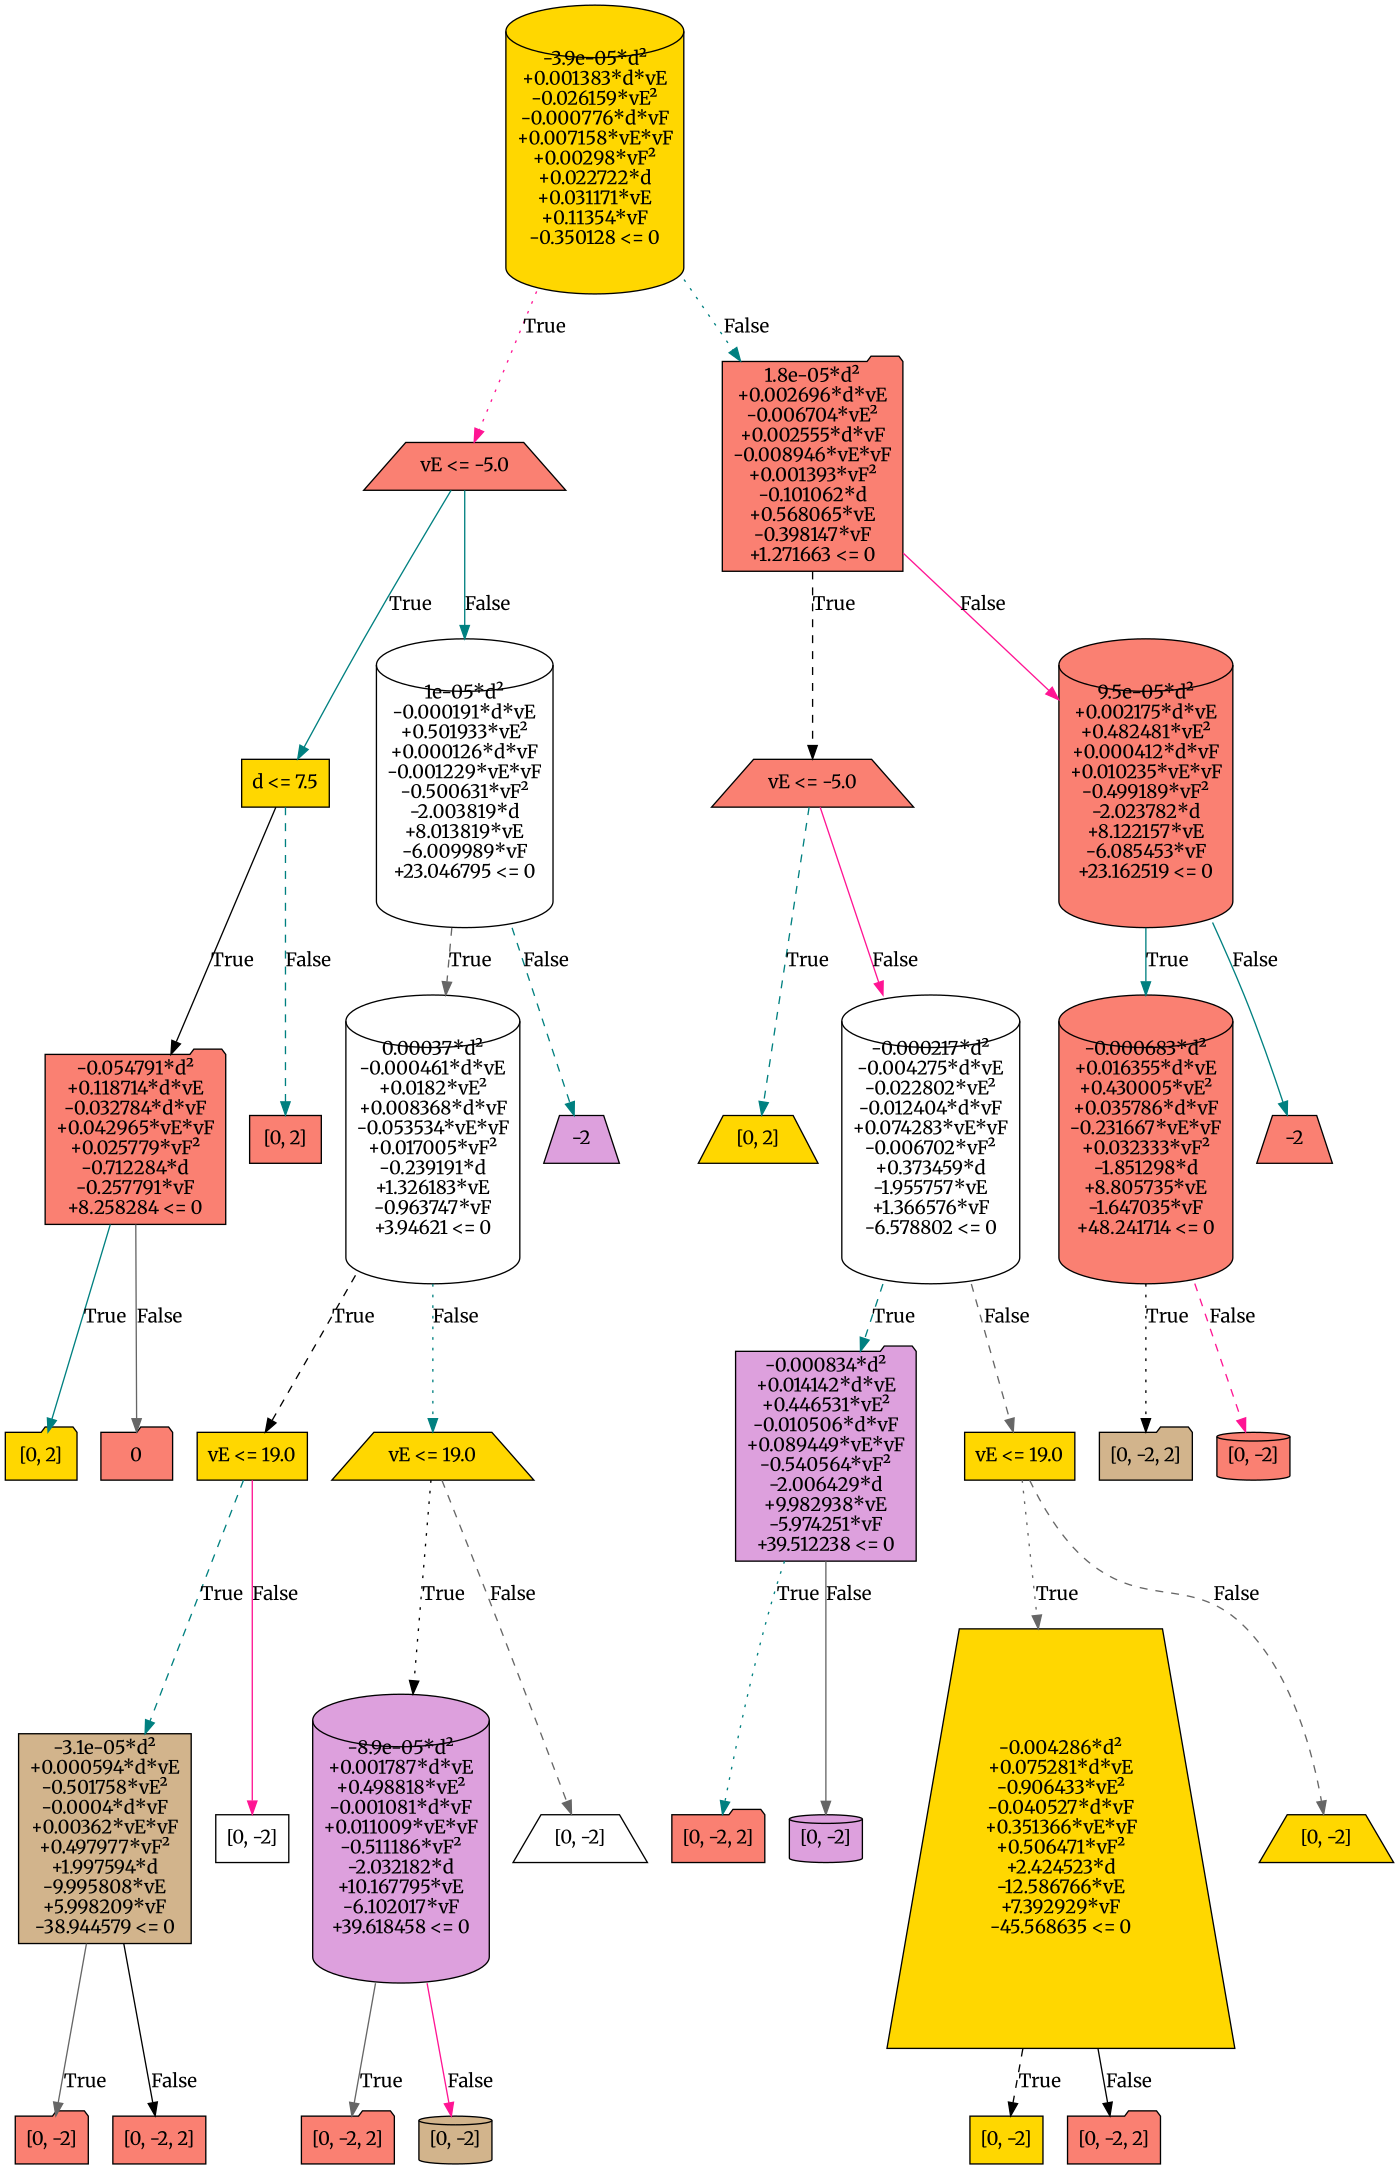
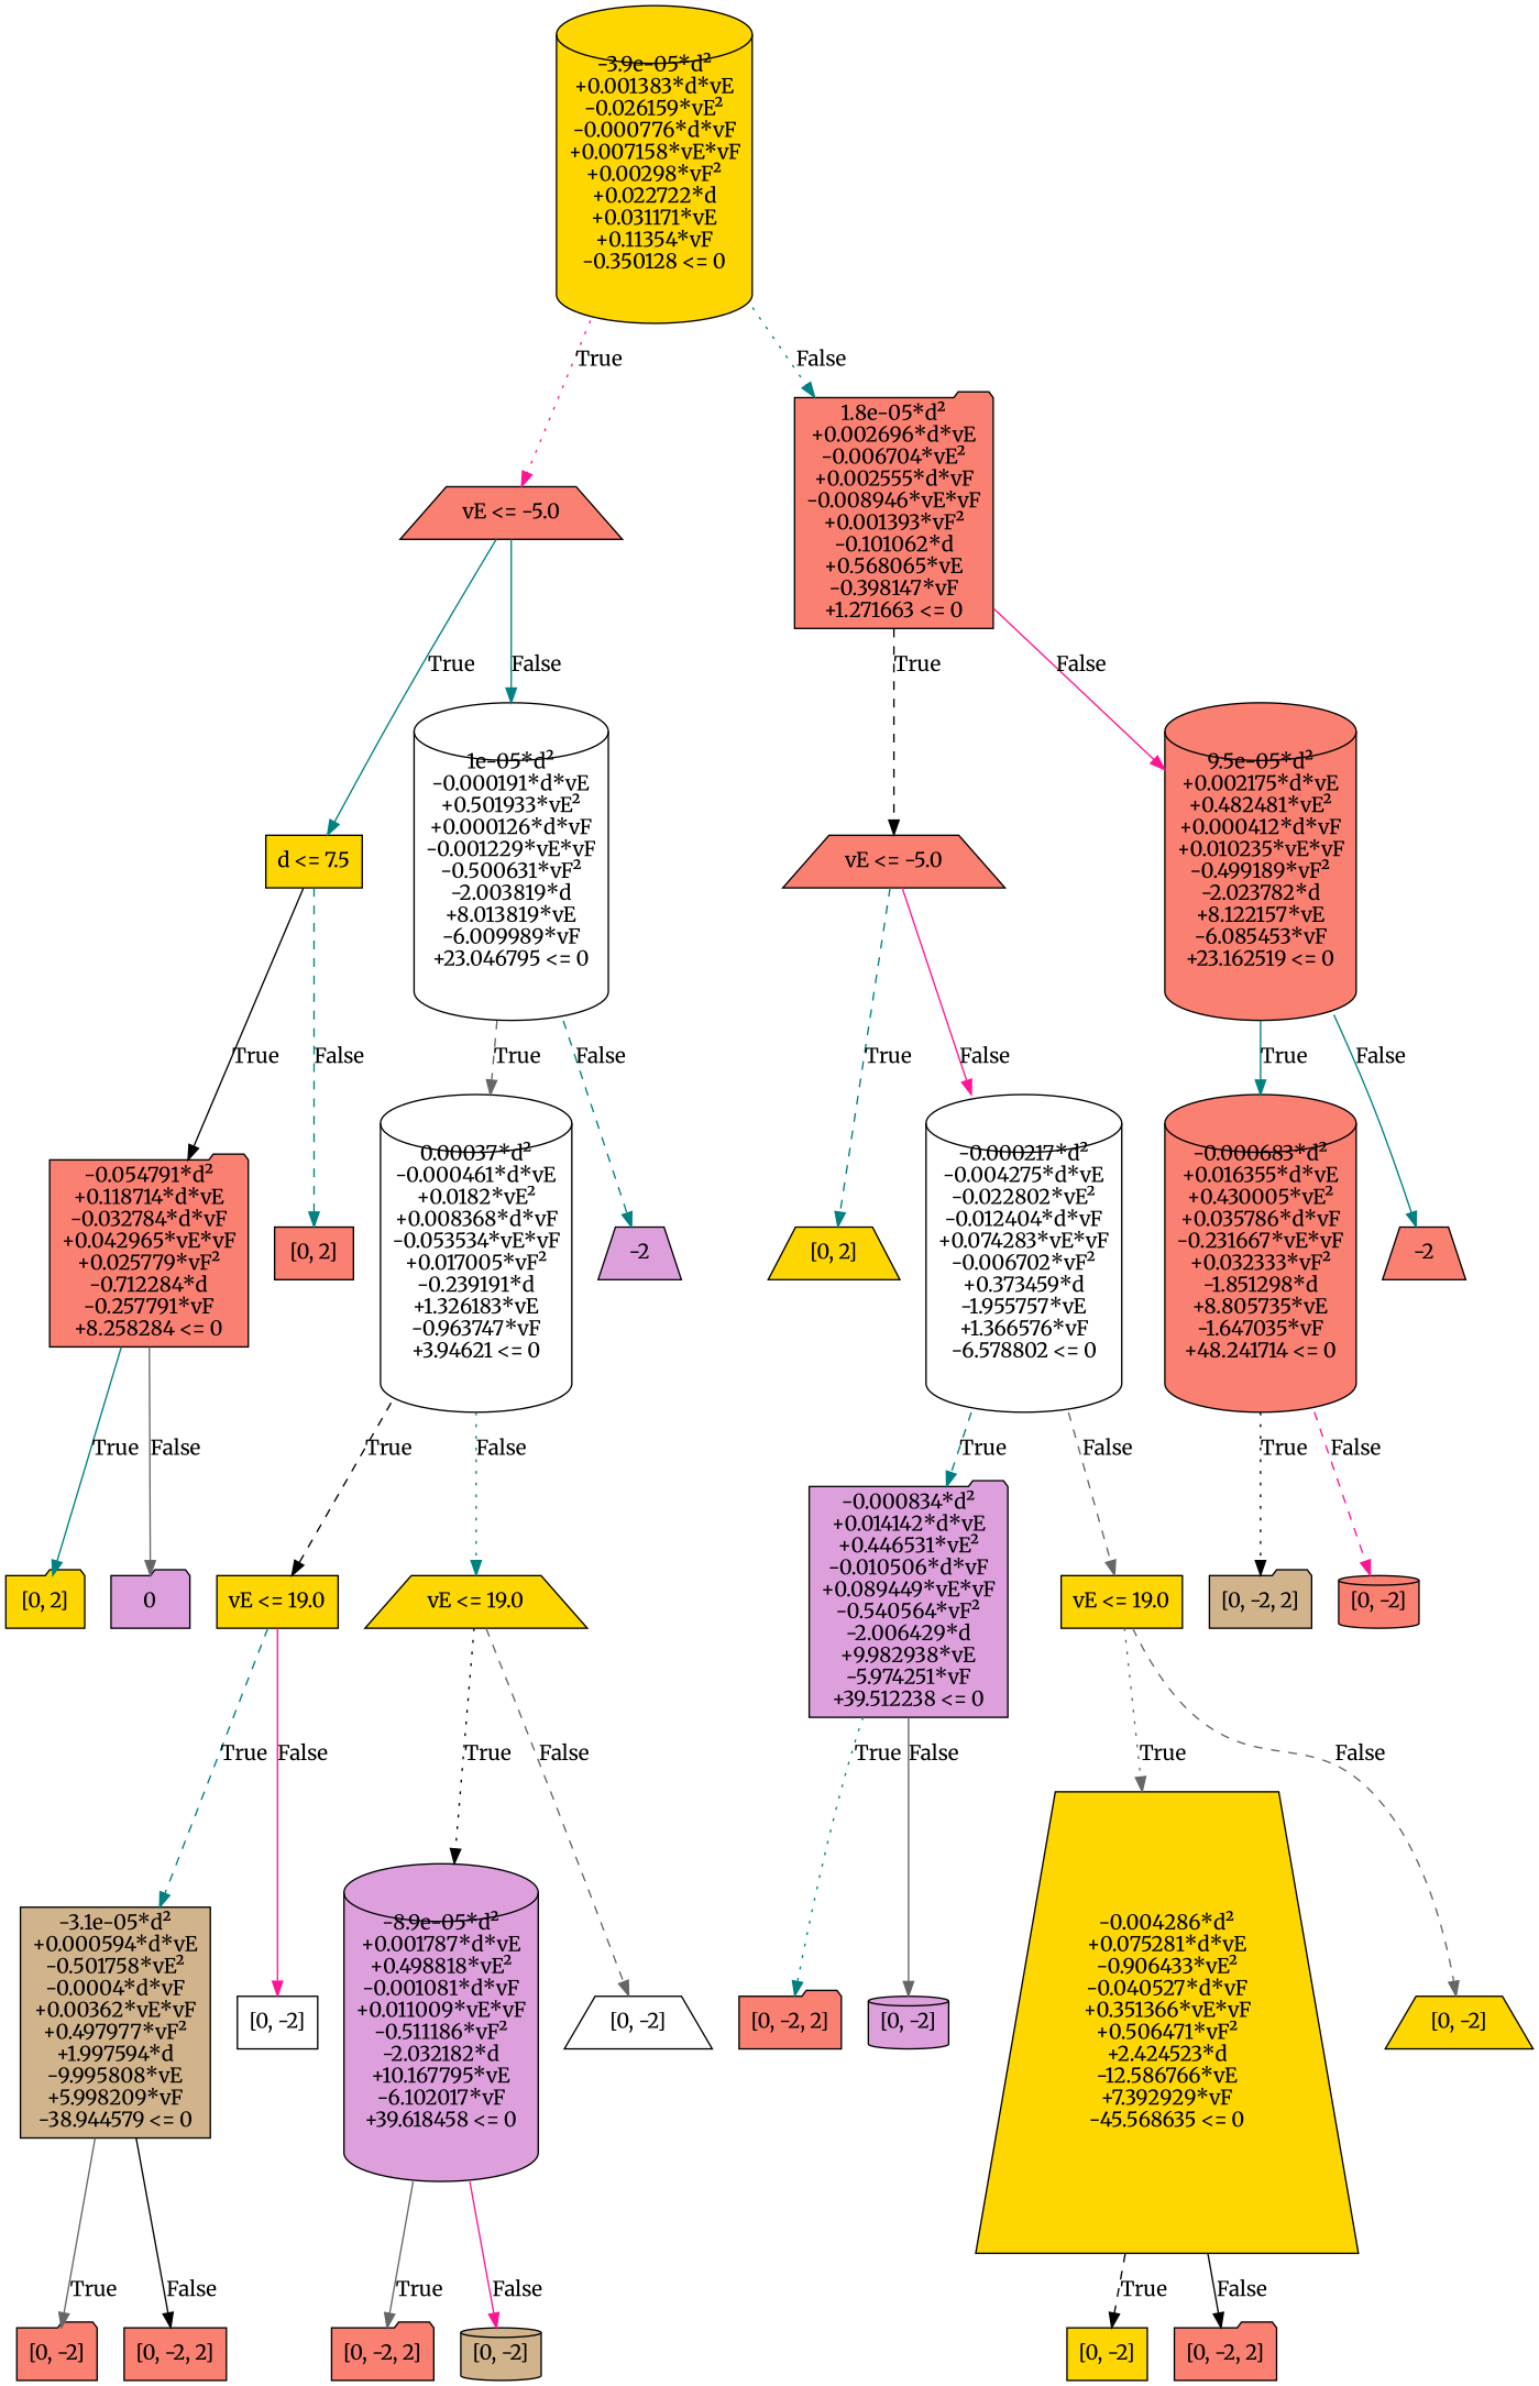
  digraph {
    fontname=Merriweather
    node [style=filled fillcolor=salmon shape=cylinder fontname=Merriweather]
    edge [color=teal style=solid fontname=Merriweather]
    n1 [label="-3.9e-05*d²\n+0.001383*d*vE\n-0.026159*vE²\n-0.000776*d*vF\n+0.007158*vE*vF\n+0.00298*vF²\n+0.022722*d\n+0.031171*vE\n+0.11354*vF\n-0.350128 <= 0" fillcolor=gold]
    n2 [label="vE <= -5.0" shape=trapezium]
    n3 [label="1.8e-05*d²\n+0.002696*d*vE\n-0.006704*vE²\n+0.002555*d*vF\n-0.008946*vE*vF\n+0.001393*vF²\n-0.101062*d\n+0.568065*vE\n-0.398147*vF\n+1.271663 <= 0" shape=folder]
    n4 [label="d <= 7.5" fillcolor=gold shape=box]
    n5 [label="1e-05*d²\n-0.000191*d*vE\n+0.501933*vE²\n+0.000126*d*vF\n-0.001229*vE*vF\n-0.500631*vF²\n-2.003819*d\n+8.013819*vE\n-6.009989*vF\n+23.046795 <= 0" fillcolor=white]
    n6 [label="-0.054791*d²\n+0.118714*d*vE\n-0.032784*d*vF\n+0.042965*vE*vF\n+0.025779*vF²\n-0.712284*d\n-0.257791*vF\n+8.258284 <= 0" shape=folder]
    n7 [label="[0, 2]" shape=box]
    n8 [label="[0, 2]" fillcolor=gold shape=folder]
-   n9 [label=0 shape=folder]
+   n9 [label=0 fillcolor=plum shape=folder]
    n10 [label="0.00037*d²\n-0.000461*d*vE\n+0.0182*vE²\n+0.008368*d*vF\n-0.053534*vE*vF\n+0.017005*vF²\n-0.239191*d\n+1.326183*vE\n-0.963747*vF\n+3.94621 <= 0" fillcolor=white]
    n11 [label=-2 fillcolor=plum shape=trapezium]
    n12 [label="vE <= 19.0" fillcolor=gold shape=box]
    n13 [label="vE <= 19.0" fillcolor=gold shape=trapezium]
    n14 [label="-3.1e-05*d²\n+0.000594*d*vE\n-0.501758*vE²\n-0.0004*d*vF\n+0.00362*vE*vF\n+0.497977*vF²\n+1.997594*d\n-9.995808*vE\n+5.998209*vF\n-38.944579 <= 0" fillcolor=tan shape=box]
    n15 [label="[0, -2]" fillcolor=white shape=box]
    n16 [label="[0, -2]" shape=folder]
    n17 [label="[0, -2, 2]" shape=box]
    n18 [label="-8.9e-05*d²\n+0.001787*d*vE\n+0.498818*vE²\n-0.001081*d*vF\n+0.011009*vE*vF\n-0.511186*vF²\n-2.032182*d\n+10.167795*vE\n-6.102017*vF\n+39.618458 <= 0" fillcolor=plum]
    n19 [label="[0, -2]" fillcolor=white shape=trapezium]
    n20 [label="[0, -2, 2]" shape=folder]
    n21 [label="[0, -2]" fillcolor=tan]
    n22 [label="vE <= -5.0" shape=trapezium]
    n23 [label="9.5e-05*d²\n+0.002175*d*vE\n+0.482481*vE²\n+0.000412*d*vF\n+0.010235*vE*vF\n-0.499189*vF²\n-2.023782*d\n+8.122157*vE\n-6.085453*vF\n+23.162519 <= 0"]
    n24 [label="[0, 2]" fillcolor=gold shape=trapezium]
    n25 [label="-0.000217*d²\n-0.004275*d*vE\n-0.022802*vE²\n-0.012404*d*vF\n+0.074283*vE*vF\n-0.006702*vF²\n+0.373459*d\n-1.955757*vE\n+1.366576*vF\n-6.578802 <= 0" fillcolor=white]
    n26 [label="-0.000834*d²\n+0.014142*d*vE\n+0.446531*vE²\n-0.010506*d*vF\n+0.089449*vE*vF\n-0.540564*vF²\n-2.006429*d\n+9.982938*vE\n-5.974251*vF\n+39.512238 <= 0" fillcolor=plum shape=folder]
    n27 [label="vE <= 19.0" fillcolor=gold shape=box]
    n28 [label="[0, -2, 2]" shape=folder]
    n29 [label="[0, -2]" fillcolor=plum]
    n30 [label="-0.004286*d²\n+0.075281*d*vE\n-0.906433*vE²\n-0.040527*d*vF\n+0.351366*vE*vF\n+0.506471*vF²\n+2.424523*d\n-12.586766*vE\n+7.392929*vF\n-45.568635 <= 0" fillcolor=gold shape=trapezium]
    n31 [label="[0, -2]" fillcolor=gold shape=trapezium]
    n32 [label="[0, -2]" fillcolor=gold shape=box]
    n33 [label="[0, -2, 2]" shape=folder]
    n34 [label="-0.000683*d²\n+0.016355*d*vE\n+0.430005*vE²\n+0.035786*d*vF\n-0.231667*vE*vF\n+0.032333*vF²\n-1.851298*d\n+8.805735*vE\n-1.647035*vF\n+48.241714 <= 0"]
    n35 [label=-2 shape=trapezium]
    n36 [label="[0, -2, 2]" fillcolor=tan shape=folder]
    n37 [label="[0, -2]"]
    n1 -> n2 [label=True color=deeppink style=dotted]
    n1 -> n3 [label=False style=dotted]
    n2 -> n4 [label=True]
    n2 -> n5 [label=False]
    n3 -> n22 [label=True color=black style=dashed]
    n3 -> n23 [label=False color=deeppink]
    n4 -> n6 [label=True color=black]
    n4 -> n7 [label=False style=dashed]
    n5 -> n10 [label=True color=gray40 style=dashed]
    n5 -> n11 [label=False style=dashed]
    n6 -> n8 [label=True]
    n6 -> n9 [label=False color=gray40]
    n10 -> n12 [label=True color=black style=dashed]
    n10 -> n13 [label=False style=dotted]
    n12 -> n14 [label=True style=dashed]
    n12 -> n15 [label=False color=deeppink]
    n13 -> n18 [label=True color=black style=dotted]
    n13 -> n19 [label=False style=dashed color=gray40]
    n14 -> n16 [label=True color=gray40]
    n14 -> n17 [label=False color=black]
    n18 -> n20 [label=True color=gray40]
    n18 -> n21 [label=False color=deeppink]
    n22 -> n24 [label=True style=dashed]
    n22 -> n25 [label=False color=deeppink]
    n23 -> n34 [label=True]
    n23 -> n35 [label=False]
    n25 -> n26 [label=True style=dashed]
    n25 -> n27 [label=False style=dashed color=gray40]
    n26 -> n28 [label=True style=dotted]
    n26 -> n29 [label=False color=gray40]
    n27 -> n30 [label=True color=gray40 style=dotted]
    n27 -> n31 [label=False style=dashed color=gray40]
    n30 -> n32 [label=True color=black style=dashed]
    n30 -> n33 [label=False color=black]
    n34 -> n36 [label=True color=black style=dotted]
    n34 -> n37 [label=False style=dashed color=deeppink]
  }
